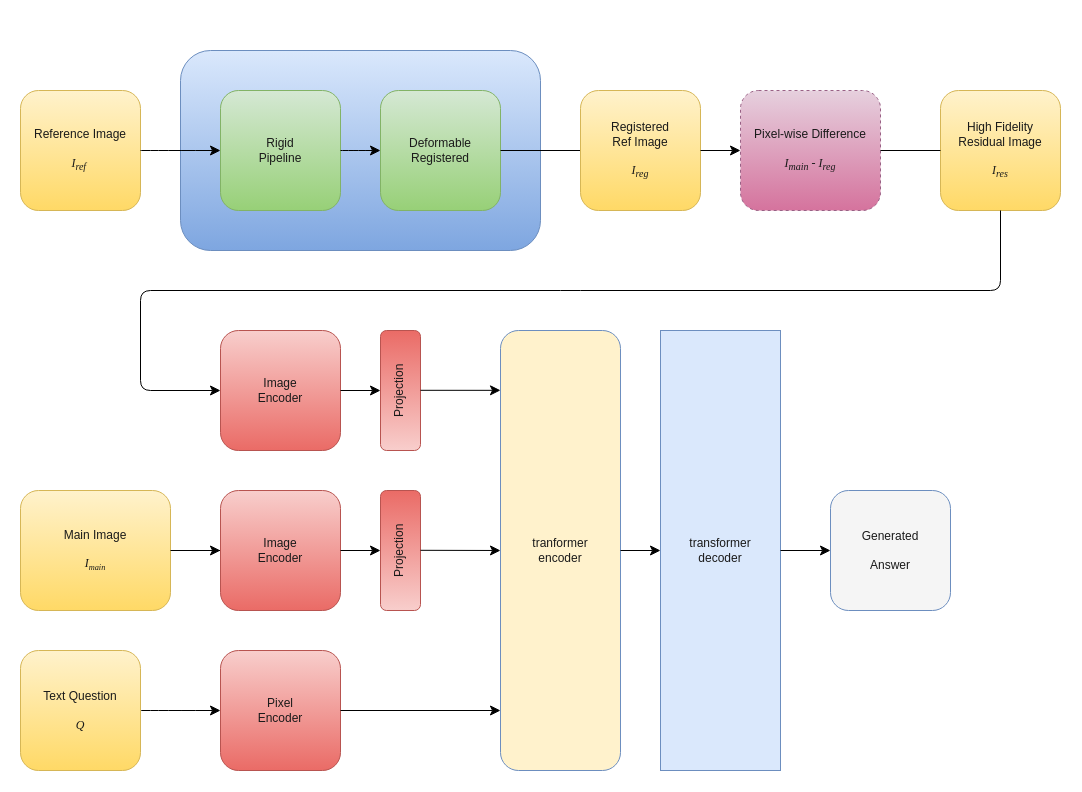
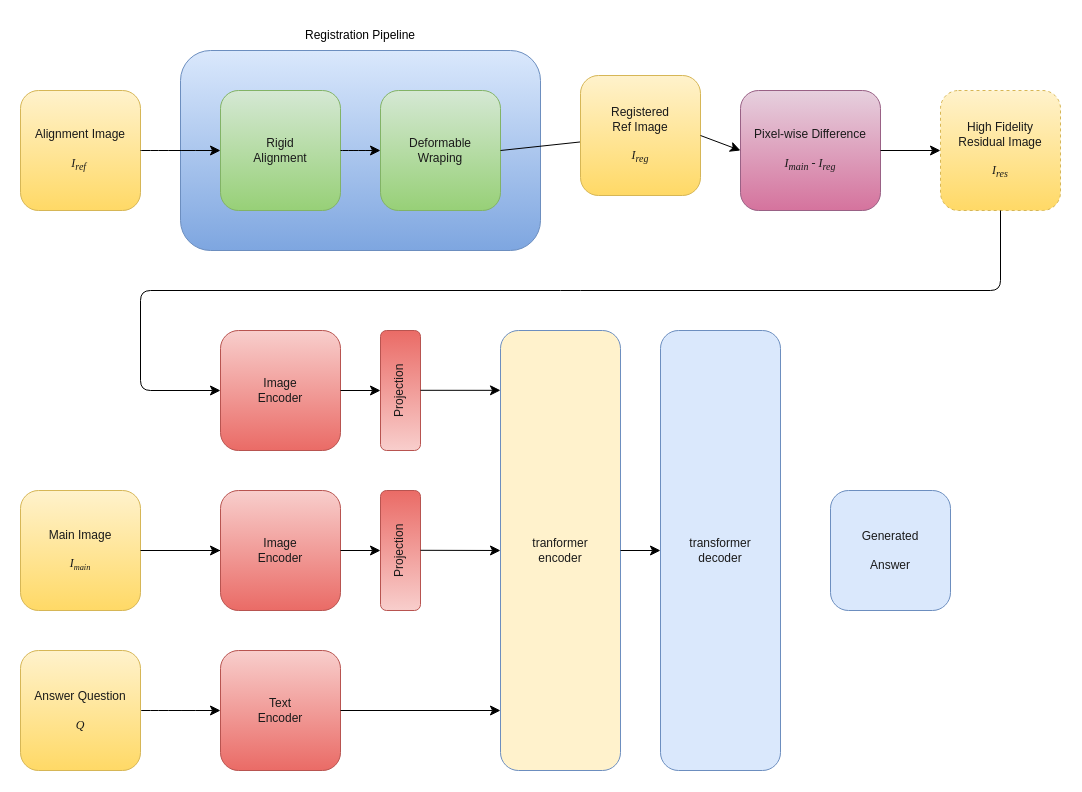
  <mxCell id="0" />
  <mxCell id="1" parent="0" />
  <mxCell id="2" value="" style="rounded=1;whiteSpace=wrap;html=1;fillColor=#dae8fc;gradientColor=#7ea6e0;strokeColor=#6c8ebf;" parent="1" vertex="1"><mxGeometry x="180" y="50" width="360" height="200" as="geometry" /></mxCell>
- <mxCell id="4" value="&lt;font style=&quot;color: rgb(26, 26, 26);&quot;&gt;Rigid&lt;/font&gt;&lt;div&gt;&lt;font style=&quot;color: rgb(26, 26, 26);&quot;&gt;Pipeline&lt;/font&gt;&lt;/div&gt;" style="rounded=1;whiteSpace=wrap;html=1;fillColor=#d5e8d4;strokeColor=#82b366;gradientColor=#97d077;" parent="1" vertex="1"><mxGeometry x="220" y="90" width="120" height="120" as="geometry" /></mxCell>
- <mxCell id="5" value="&lt;font style=&quot;color: rgb(26, 26, 26);&quot;&gt;Deformable&lt;/font&gt;&lt;div&gt;&lt;font style=&quot;color: rgb(26, 26, 26);&quot;&gt;Registered&lt;/font&gt;&lt;/div&gt;" style="rounded=1;whiteSpace=wrap;html=1;fillColor=#d5e8d4;gradientColor=#97d077;strokeColor=#82b366;" parent="1" vertex="1"><mxGeometry x="380" y="90" width="120" height="120" as="geometry" /></mxCell>
+ <mxCell id="3" value="Registration Pipeline" style="text;html=1;align=center;verticalAlign=middle;whiteSpace=wrap;rounded=0;" parent="1" vertex="1"><mxGeometry x="300" y="20" width="120" height="30" as="geometry" /></mxCell>
+ <mxCell id="4" value="&lt;font style=&quot;color: rgb(26, 26, 26);&quot;&gt;Rigid&lt;/font&gt;&lt;div&gt;&lt;font style=&quot;color: rgb(26, 26, 26);&quot;&gt;Alignment&lt;/font&gt;&lt;/div&gt;" style="rounded=1;whiteSpace=wrap;html=1;fillColor=#d5e8d4;strokeColor=#82b366;gradientColor=#97d077;" parent="1" vertex="1"><mxGeometry x="220" y="90" width="120" height="120" as="geometry" /></mxCell>
+ <mxCell id="5" value="&lt;font style=&quot;color: rgb(26, 26, 26);&quot;&gt;Deformable&lt;/font&gt;&lt;div&gt;&lt;font style=&quot;color: rgb(26, 26, 26);&quot;&gt;Wraping&lt;/font&gt;&lt;/div&gt;" style="rounded=1;whiteSpace=wrap;html=1;fillColor=#d5e8d4;gradientColor=#97d077;strokeColor=#82b366;" parent="1" vertex="1"><mxGeometry x="380" y="90" width="120" height="120" as="geometry" /></mxCell>
  <mxCell id="6" style="edgeStyle=none;curved=1;rounded=0;orthogonalLoop=1;jettySize=auto;html=1;entryX=1;entryY=0.5;entryDx=0;entryDy=0;fontSize=12;startSize=8;endSize=8;" parent="1" source="7" target="17" edge="1"><mxGeometry relative="1" as="geometry" /></mxCell>
- <mxCell id="7" value="&lt;font style=&quot;color: rgb(26, 26, 26);&quot;&gt;Main Image&lt;/font&gt;&lt;div&gt;&lt;font color=&quot;#1a1a1a&quot;&gt;&lt;br&gt;&lt;/font&gt;&lt;div&gt;&lt;font face=&quot;Cambria&quot; style=&quot;color: rgb(26, 26, 26);&quot;&gt;&lt;i&gt;I&lt;span style=&quot;font-size: 10px;&quot;&gt;&lt;sub&gt;main&lt;/sub&gt;&lt;/span&gt;&lt;/i&gt;&lt;/font&gt;&lt;/div&gt;&lt;/div&gt;" style="rounded=1;whiteSpace=wrap;html=1;fillColor=#fff2cc;gradientColor=#ffd966;strokeColor=#d6b656;" parent="1" vertex="1"><mxGeometry x="20" y="490" width="150" height="120" as="geometry" /></mxCell>
- <mxCell id="8" value="&lt;font style=&quot;color: rgb(26, 26, 26);&quot;&gt;Reference Image&lt;/font&gt;&lt;div&gt;&lt;font color=&quot;#1a1a1a&quot;&gt;&lt;br&gt;&lt;/font&gt;&lt;div&gt;&lt;font face=&quot;Cambria&quot; style=&quot;color: rgb(26, 26, 26);&quot;&gt;&lt;i&gt;I&lt;sub&gt;ref&amp;nbsp;&lt;/sub&gt;&lt;/i&gt;&lt;/font&gt;&lt;/div&gt;&lt;/div&gt;" style="rounded=1;whiteSpace=wrap;html=1;fillColor=#fff2cc;gradientColor=#ffd966;strokeColor=#d6b656;" parent="1" vertex="1"><mxGeometry x="20" y="90" width="120" height="120" as="geometry" /></mxCell>
+ <mxCell id="7" value="&lt;font style=&quot;color: rgb(26, 26, 26);&quot;&gt;Main Image&lt;/font&gt;&lt;div&gt;&lt;font color=&quot;#1a1a1a&quot;&gt;&lt;br&gt;&lt;/font&gt;&lt;div&gt;&lt;font face=&quot;Cambria&quot; style=&quot;color: rgb(26, 26, 26);&quot;&gt;&lt;i&gt;I&lt;span style=&quot;font-size: 10px;&quot;&gt;&lt;sub&gt;main&lt;/sub&gt;&lt;/span&gt;&lt;/i&gt;&lt;/font&gt;&lt;/div&gt;&lt;/div&gt;" style="rounded=1;whiteSpace=wrap;html=1;fillColor=#fff2cc;gradientColor=#ffd966;strokeColor=#d6b656;" parent="1" vertex="1"><mxGeometry x="20" y="490" width="120" height="120" as="geometry" /></mxCell>
+ <mxCell id="8" value="&lt;font style=&quot;color: rgb(26, 26, 26);&quot;&gt;Alignment Image&lt;/font&gt;&lt;div&gt;&lt;font color=&quot;#1a1a1a&quot;&gt;&lt;br&gt;&lt;/font&gt;&lt;div&gt;&lt;font face=&quot;Cambria&quot; style=&quot;color: rgb(26, 26, 26);&quot;&gt;&lt;i&gt;I&lt;sub&gt;ref&amp;nbsp;&lt;/sub&gt;&lt;/i&gt;&lt;/font&gt;&lt;/div&gt;&lt;/div&gt;" style="rounded=1;whiteSpace=wrap;html=1;fillColor=#fff2cc;gradientColor=#ffd966;strokeColor=#d6b656;" parent="1" vertex="1"><mxGeometry x="20" y="90" width="120" height="120" as="geometry" /></mxCell>
  <mxCell id="9" value="" style="endArrow=none;html=1;rounded=1;fontSize=12;startSize=8;endSize=8;curved=0;exitX=1;exitY=0.5;exitDx=0;exitDy=0;" parent="1" source="5" target="10" edge="1"><mxGeometry width="50" height="50" relative="1" as="geometry"><mxPoint x="510" y="150" as="sourcePoint" /><mxPoint x="590" y="149.8" as="targetPoint" /><Array as="points" /></mxGeometry></mxCell>
- <mxCell id="10" value="&lt;font&gt;&lt;font color=&quot;#1a1a1a&quot;&gt;Registered&lt;/font&gt;&lt;br&gt;&lt;/font&gt;&lt;div&gt;&lt;font style=&quot;color: rgb(26, 26, 26);&quot;&gt;Ref Image&lt;br&gt;&lt;/font&gt;&lt;/div&gt;&lt;div&gt;&lt;font style=&quot;color: rgb(26, 26, 26);&quot;&gt;&lt;br&gt;&lt;/font&gt;&lt;/div&gt;&lt;div&gt;&lt;font face=&quot;Cambria&quot; style=&quot;color: rgb(26, 26, 26);&quot;&gt;&lt;i style=&quot;&quot;&gt;I&lt;sub style=&quot;&quot;&gt;reg&lt;/sub&gt;&lt;/i&gt;&lt;/font&gt;&lt;/div&gt;" style="rounded=1;whiteSpace=wrap;html=1;fillColor=#fff2cc;gradientColor=#ffd966;strokeColor=#d6b656;" parent="1" vertex="1"><mxGeometry x="580" y="90" width="120" height="120" as="geometry" /></mxCell>
- <mxCell id="11" value="&lt;font color=&quot;#1a1a1a&quot;&gt;Pixel-wise Difference&lt;/font&gt;&lt;div&gt;&lt;font color=&quot;#1a1a1a&quot;&gt;&lt;br&gt;&lt;/font&gt;&lt;div&gt;&lt;font face=&quot;Cambria&quot; style=&quot;color: rgb(26, 26, 26);&quot;&gt;&lt;i&gt;I&lt;sub&gt;main&lt;/sub&gt;&amp;nbsp;- I&lt;sub style=&quot;&quot;&gt;reg&lt;/sub&gt;&lt;/i&gt;&lt;/font&gt;&lt;/div&gt;&lt;/div&gt;" style="rounded=1;whiteSpace=wrap;html=1;fillColor=#e6d0de;strokeColor=#996185;gradientColor=#d5739d;dashed=1;" parent="1" vertex="1"><mxGeometry x="740" y="90" width="140" height="120" as="geometry" /></mxCell>
+ <mxCell id="10" value="&lt;font&gt;&lt;font color=&quot;#1a1a1a&quot;&gt;Registered&lt;/font&gt;&lt;br&gt;&lt;/font&gt;&lt;div&gt;&lt;font style=&quot;color: rgb(26, 26, 26);&quot;&gt;Ref Image&lt;br&gt;&lt;/font&gt;&lt;/div&gt;&lt;div&gt;&lt;font style=&quot;color: rgb(26, 26, 26);&quot;&gt;&lt;br&gt;&lt;/font&gt;&lt;/div&gt;&lt;div&gt;&lt;font face=&quot;Cambria&quot; style=&quot;color: rgb(26, 26, 26);&quot;&gt;&lt;i style=&quot;&quot;&gt;I&lt;sub style=&quot;&quot;&gt;reg&lt;/sub&gt;&lt;/i&gt;&lt;/font&gt;&lt;/div&gt;" style="rounded=1;whiteSpace=wrap;html=1;fillColor=#fff2cc;gradientColor=#ffd966;strokeColor=#d6b656;" parent="1" vertex="1"><mxGeometry x="580" y="75" width="120" height="120" as="geometry" /></mxCell>
+ <mxCell id="11" value="&lt;font color=&quot;#1a1a1a&quot;&gt;Pixel-wise Difference&lt;/font&gt;&lt;div&gt;&lt;font color=&quot;#1a1a1a&quot;&gt;&lt;br&gt;&lt;/font&gt;&lt;div&gt;&lt;font face=&quot;Cambria&quot; style=&quot;color: rgb(26, 26, 26);&quot;&gt;&lt;i&gt;I&lt;sub&gt;main&lt;/sub&gt;&amp;nbsp;- I&lt;sub style=&quot;&quot;&gt;reg&lt;/sub&gt;&lt;/i&gt;&lt;/font&gt;&lt;/div&gt;&lt;/div&gt;" style="rounded=1;whiteSpace=wrap;html=1;fillColor=#e6d0de;strokeColor=#996185;gradientColor=#d5739d;" parent="1" vertex="1"><mxGeometry x="740" y="90" width="140" height="120" as="geometry" /></mxCell>
  <mxCell id="12" value="" style="endArrow=classic;html=1;rounded=1;fontSize=12;startSize=8;endSize=8;curved=0;exitX=1;exitY=0.5;exitDx=0;exitDy=0;entryX=0;entryY=0.5;entryDx=0;entryDy=0;" parent="1" source="10" target="11" edge="1"><mxGeometry width="50" height="50" relative="1" as="geometry"><mxPoint x="690" y="-20" as="sourcePoint" /><mxPoint x="770" y="-20" as="targetPoint" /><Array as="points" /></mxGeometry></mxCell>
- <mxCell id="13" value="&lt;font color=&quot;#1a1a1a&quot;&gt;High Fidelity&lt;/font&gt;&lt;div&gt;&lt;font color=&quot;#1a1a1a&quot;&gt;Residual Image&lt;br&gt;&lt;/font&gt;&lt;div&gt;&lt;font style=&quot;color: rgb(26, 26, 26);&quot;&gt;&lt;br&gt;&lt;/font&gt;&lt;/div&gt;&lt;div&gt;&lt;font face=&quot;Cambria&quot; style=&quot;color: rgb(26, 26, 26);&quot;&gt;&lt;i style=&quot;&quot;&gt;I&lt;sub style=&quot;&quot;&gt;res&lt;/sub&gt;&lt;/i&gt;&lt;/font&gt;&lt;/div&gt;&lt;/div&gt;" style="rounded=1;whiteSpace=wrap;html=1;fillColor=#fff2cc;gradientColor=#ffd966;strokeColor=#d6b656;" parent="1" vertex="1"><mxGeometry x="940" y="90" width="120" height="120" as="geometry" /></mxCell>
- <mxCell id="14" value="" style="endArrow=none;html=1;rounded=1;fontSize=12;startSize=8;endSize=8;curved=0;exitX=1;exitY=0.5;exitDx=0;exitDy=0;entryX=0;entryY=0.5;entryDx=0;entryDy=0;" parent="1" source="11" target="13" edge="1"><mxGeometry width="50" height="50" relative="1" as="geometry"><mxPoint x="950" y="240" as="sourcePoint" /><mxPoint x="990" y="240" as="targetPoint" /><Array as="points" /></mxGeometry></mxCell>
+ <mxCell id="13" value="&lt;font color=&quot;#1a1a1a&quot;&gt;High Fidelity&lt;/font&gt;&lt;div&gt;&lt;font color=&quot;#1a1a1a&quot;&gt;Residual Image&lt;br&gt;&lt;/font&gt;&lt;div&gt;&lt;font style=&quot;color: rgb(26, 26, 26);&quot;&gt;&lt;br&gt;&lt;/font&gt;&lt;/div&gt;&lt;div&gt;&lt;font face=&quot;Cambria&quot; style=&quot;color: rgb(26, 26, 26);&quot;&gt;&lt;i style=&quot;&quot;&gt;I&lt;sub style=&quot;&quot;&gt;res&lt;/sub&gt;&lt;/i&gt;&lt;/font&gt;&lt;/div&gt;&lt;/div&gt;" style="rounded=1;whiteSpace=wrap;html=1;fillColor=#fff2cc;gradientColor=#ffd966;strokeColor=#d6b656;dashed=1;" parent="1" vertex="1"><mxGeometry x="940" y="90" width="120" height="120" as="geometry" /></mxCell>
+ <mxCell id="14" value="" style="endArrow=classic;html=1;rounded=1;fontSize=12;startSize=8;endSize=8;curved=0;exitX=1;exitY=0.5;exitDx=0;exitDy=0;entryX=0;entryY=0.5;entryDx=0;entryDy=0;" parent="1" source="11" target="13" edge="1"><mxGeometry width="50" height="50" relative="1" as="geometry"><mxPoint x="950" y="240" as="sourcePoint" /><mxPoint x="990" y="240" as="targetPoint" /><Array as="points" /></mxGeometry></mxCell>
  <mxCell id="15" value="" style="endArrow=classic;html=1;rounded=0;fontSize=12;startSize=8;endSize=8;curved=1;exitX=1;exitY=0.5;exitDx=0;exitDy=0;" parent="1" source="8" target="4" edge="1"><mxGeometry width="50" height="50" relative="1" as="geometry"><mxPoint x="270" y="290" as="sourcePoint" /><mxPoint x="320" y="240" as="targetPoint" /></mxGeometry></mxCell>
  <mxCell id="16" value="" style="endArrow=classic;html=1;rounded=0;fontSize=12;startSize=8;endSize=8;curved=1;exitX=1;exitY=0.5;exitDx=0;exitDy=0;entryX=0;entryY=0.5;entryDx=0;entryDy=0;" parent="1" source="4" target="5" edge="1"><mxGeometry width="50" height="50" relative="1" as="geometry"><mxPoint x="150" y="160" as="sourcePoint" /><mxPoint x="230" y="160" as="targetPoint" /></mxGeometry></mxCell>
  <mxCell id="17" value="&lt;font color=&quot;#1a1a1a&quot;&gt;Image&lt;br&gt;Encoder&lt;/font&gt;" style="rounded=1;whiteSpace=wrap;html=1;fillColor=#f8cecc;gradientColor=#ea6b66;strokeColor=#b85450;" parent="1" vertex="1"><mxGeometry x="220" y="490" width="120" height="120" as="geometry" /></mxCell>
  <mxCell id="18" value="" style="endArrow=classic;html=1;rounded=1;fontSize=12;startSize=8;endSize=8;curved=0;exitX=1;exitY=0.5;exitDx=0;exitDy=0;entryX=0;entryY=0.5;entryDx=0;entryDy=0;" parent="1" source="7" target="17" edge="1"><mxGeometry width="50" height="50" relative="1" as="geometry"><mxPoint x="150" y="480" as="sourcePoint" /><mxPoint x="210" y="480" as="targetPoint" /><Array as="points" /></mxGeometry></mxCell>
  <mxCell id="19" value="&lt;font color=&quot;#1a1a1a&quot;&gt;Image&lt;br&gt;Encoder&lt;/font&gt;" style="rounded=1;whiteSpace=wrap;html=1;fillColor=#f8cecc;gradientColor=#ea6b66;strokeColor=#b85450;" parent="1" vertex="1"><mxGeometry x="220" y="330" width="120" height="120" as="geometry" /></mxCell>
  <mxCell id="20" value="" style="endArrow=classic;html=1;rounded=1;fontSize=12;startSize=8;endSize=8;curved=0;exitX=0.5;exitY=1;exitDx=0;exitDy=0;entryX=0;entryY=0.5;entryDx=0;entryDy=0;" parent="1" source="13" target="19" edge="1"><mxGeometry width="50" height="50" relative="1" as="geometry"><mxPoint x="970" y="260" as="sourcePoint" /><mxPoint x="140" y="390" as="targetPoint" /><Array as="points"><mxPoint x="1000" y="290" /><mxPoint x="570" y="290" /><mxPoint x="140" y="290" /><mxPoint x="140" y="390" /></Array></mxGeometry></mxCell>
  <mxCell id="21" value="" style="edgeStyle=none;curved=1;rounded=0;orthogonalLoop=1;jettySize=auto;html=1;fontSize=12;startSize=8;endSize=8;" parent="1" source="22" target="23" edge="1"><mxGeometry relative="1" as="geometry" /></mxCell>
- <mxCell id="22" value="&lt;font color=&quot;#1a1a1a&quot;&gt;Text Question&lt;/font&gt;&lt;br&gt;&lt;div&gt;&lt;font color=&quot;#1a1a1a&quot;&gt;&lt;br&gt;&lt;/font&gt;&lt;div&gt;&lt;font face=&quot;Cambria&quot; color=&quot;#1a1a1a&quot;&gt;&lt;i&gt;Q&lt;/i&gt;&lt;/font&gt;&lt;/div&gt;&lt;/div&gt;" style="rounded=1;whiteSpace=wrap;html=1;fillColor=#fff2cc;gradientColor=#ffd966;strokeColor=#d6b656;" parent="1" vertex="1"><mxGeometry x="20" y="650" width="120" height="120" as="geometry" /></mxCell>
- <mxCell id="23" value="&lt;font color=&quot;#1a1a1a&quot;&gt;Pixel&lt;br&gt;Encoder&lt;/font&gt;" style="rounded=1;whiteSpace=wrap;html=1;fillColor=#f8cecc;gradientColor=#ea6b66;strokeColor=#b85450;" parent="1" vertex="1"><mxGeometry x="220" y="650" width="120" height="120" as="geometry" /></mxCell>
+ <mxCell id="22" value="&lt;font color=&quot;#1a1a1a&quot;&gt;Answer Question&lt;/font&gt;&lt;br&gt;&lt;div&gt;&lt;font color=&quot;#1a1a1a&quot;&gt;&lt;br&gt;&lt;/font&gt;&lt;div&gt;&lt;font face=&quot;Cambria&quot; color=&quot;#1a1a1a&quot;&gt;&lt;i&gt;Q&lt;/i&gt;&lt;/font&gt;&lt;/div&gt;&lt;/div&gt;" style="rounded=1;whiteSpace=wrap;html=1;fillColor=#fff2cc;gradientColor=#ffd966;strokeColor=#d6b656;" parent="1" vertex="1"><mxGeometry x="20" y="650" width="120" height="120" as="geometry" /></mxCell>
+ <mxCell id="23" value="&lt;font color=&quot;#1a1a1a&quot;&gt;Text&lt;br&gt;Encoder&lt;/font&gt;" style="rounded=1;whiteSpace=wrap;html=1;fillColor=#f8cecc;gradientColor=#ea6b66;strokeColor=#b85450;" parent="1" vertex="1"><mxGeometry x="220" y="650" width="120" height="120" as="geometry" /></mxCell>
  <mxCell id="24" value="&lt;font color=&quot;#1a1a1a&quot;&gt;Projection&lt;/font&gt;" style="rounded=1;whiteSpace=wrap;html=1;fillColor=#f8cecc;gradientColor=#ea6b66;strokeColor=#b85450;textDirection=vertical-rl;rotation=-180;" parent="1" vertex="1"><mxGeometry x="380" y="490" width="40" height="120" as="geometry" /></mxCell>
  <mxCell id="25" value="&lt;font color=&quot;#1a1a1a&quot;&gt;Projection&lt;/font&gt;" style="rounded=1;whiteSpace=wrap;html=1;fillColor=#f8cecc;gradientColor=#ea6b66;strokeColor=#b85450;textDirection=vertical-rl;rotation=-180;" parent="1" vertex="1"><mxGeometry x="380" y="330" width="40" height="120" as="geometry" /></mxCell>
  <mxCell id="26" value="" style="endArrow=classic;html=1;rounded=1;fontSize=12;startSize=8;endSize=8;curved=0;exitX=1;exitY=0.5;exitDx=0;exitDy=0;entryX=1;entryY=0.5;entryDx=0;entryDy=0;" parent="1" source="17" target="24" edge="1"><mxGeometry width="50" height="50" relative="1" as="geometry"><mxPoint x="150" y="560" as="sourcePoint" /><mxPoint x="230" y="560" as="targetPoint" /><Array as="points" /></mxGeometry></mxCell>
  <mxCell id="27" value="" style="endArrow=classic;html=1;rounded=1;fontSize=12;startSize=8;endSize=8;curved=0;exitX=1;exitY=0.5;exitDx=0;exitDy=0;entryX=1;entryY=0.5;entryDx=0;entryDy=0;" parent="1" source="19" target="25" edge="1"><mxGeometry width="50" height="50" relative="1" as="geometry"><mxPoint x="340" y="400" as="sourcePoint" /><mxPoint x="380" y="400" as="targetPoint" /><Array as="points" /></mxGeometry></mxCell>
- <mxCell id="28" value="&lt;font color=&quot;#1a1a1a&quot;&gt;transformer&lt;/font&gt;&lt;div&gt;&lt;font color=&quot;#1a1a1a&quot;&gt;decoder&lt;/font&gt;&lt;/div&gt;" style="whiteSpace=wrap;html=1;fillColor=#dae8fc;strokeColor=#6c8ebf;rounded=0;" parent="1" vertex="1"><mxGeometry x="660" y="330" width="120" height="440" as="geometry" /></mxCell>
- <mxCell id="29" value="&lt;font color=&quot;#1a1a1a&quot;&gt;Generated&lt;br&gt;&lt;br&gt;Answer&lt;/font&gt;" style="rounded=1;whiteSpace=wrap;html=1;fillColor=#f5f5f5;strokeColor=#6c8ebf;" parent="1" vertex="1"><mxGeometry x="830" y="490" width="120" height="120" as="geometry" /></mxCell>
+ <mxCell id="28" value="&lt;font color=&quot;#1a1a1a&quot;&gt;transformer&lt;/font&gt;&lt;div&gt;&lt;font color=&quot;#1a1a1a&quot;&gt;decoder&lt;/font&gt;&lt;/div&gt;" style="rounded=1;whiteSpace=wrap;html=1;fillColor=#dae8fc;strokeColor=#6c8ebf;" parent="1" vertex="1"><mxGeometry x="660" y="330" width="120" height="440" as="geometry" /></mxCell>
+ <mxCell id="29" value="&lt;font color=&quot;#1a1a1a&quot;&gt;Generated&lt;br&gt;&lt;br&gt;Answer&lt;/font&gt;" style="rounded=1;whiteSpace=wrap;html=1;fillColor=#dae8fc;strokeColor=#6c8ebf;" parent="1" vertex="1"><mxGeometry x="830" y="490" width="120" height="120" as="geometry" /></mxCell>
  <mxCell id="30" value="" style="endArrow=classic;html=1;rounded=1;fontSize=12;startSize=8;endSize=8;curved=0;exitX=1;exitY=0.5;exitDx=0;exitDy=0;" parent="1" source="23" edge="1"><mxGeometry width="50" height="50" relative="1" as="geometry"><mxPoint x="365" y="709.5" as="sourcePoint" /><mxPoint x="500" y="710" as="targetPoint" /><Array as="points" /></mxGeometry></mxCell>
  <mxCell id="31" value="" style="endArrow=classic;html=1;rounded=1;fontSize=12;startSize=8;endSize=8;curved=0;exitX=1;exitY=0.5;exitDx=0;exitDy=0;entryX=0;entryY=0.5;entryDx=0;entryDy=0;" parent="1" edge="1" target="34"><mxGeometry width="50" height="50" relative="1" as="geometry"><mxPoint x="420" y="549.8" as="sourcePoint" /><mxPoint x="460" y="549.8" as="targetPoint" /><Array as="points" /></mxGeometry></mxCell>
  <mxCell id="32" value="" style="endArrow=classic;html=1;rounded=1;fontSize=12;startSize=8;endSize=8;curved=0;exitX=1;exitY=0.5;exitDx=0;exitDy=0;entryX=0;entryY=0.136;entryDx=0;entryDy=0;entryPerimeter=0;" parent="1" edge="1" target="34"><mxGeometry width="50" height="50" relative="1" as="geometry"><mxPoint x="420" y="389.8" as="sourcePoint" /><mxPoint x="460" y="389.8" as="targetPoint" /><Array as="points" /></mxGeometry></mxCell>
- <mxCell id="33" value="" style="endArrow=classic;html=1;rounded=1;fontSize=12;startSize=8;endSize=8;curved=0;exitX=1;exitY=0.5;exitDx=0;exitDy=0;" parent="1" source="28" target="29" edge="1"><mxGeometry width="50" height="50" relative="1" as="geometry"><mxPoint x="600" y="640" as="sourcePoint" /><mxPoint x="720" y="640" as="targetPoint" /><Array as="points" /></mxGeometry></mxCell>
  <mxCell id="34" value="&lt;font color=&quot;#1a1a1a&quot;&gt;tranformer&lt;/font&gt;&lt;div&gt;&lt;font color=&quot;#1a1a1a&quot;&gt;encoder&lt;/font&gt;&lt;/div&gt;" style="rounded=1;whiteSpace=wrap;html=1;fillColor=#fff2cc;strokeColor=#6c8ebf;" vertex="1" parent="1"><mxGeometry x="500" y="330" width="120" height="440" as="geometry" /></mxCell>
  <mxCell id="35" value="" style="endArrow=classic;html=1;rounded=1;fontSize=12;startSize=8;endSize=8;curved=0;entryX=0;entryY=0.5;entryDx=0;entryDy=0;" edge="1" parent="1" target="28"><mxGeometry width="50" height="50" relative="1" as="geometry"><mxPoint x="620" y="550" as="sourcePoint" /><mxPoint x="510" y="560" as="targetPoint" /><Array as="points" /></mxGeometry></mxCell>
